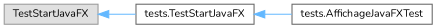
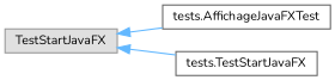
  digraph {
    fontname=Nunito
    rankdir=LR
    node [color=grey40 fillcolor=white fontname=Nunito fontsize=10 shape=box style=filled]
    edge [color=steelblue1 dir=back fontname=Nunito fontsize=10 labelfontname=Helvetica labelfontsize=10 style=solid]
    n1 [color=grey60 fillcolor="#E0E0E0" height=0.2 label=TestStartJavaFX width=0.4]
    n2 [height=0.2 label="tests.AffichageJavaFXTest" width=0.4]
    n3 [height=0.2 label="tests.TestStartJavaFX" width=0.4]
-   n3 -> n2
+   n1 -> n2
    n1 -> n3
  }
